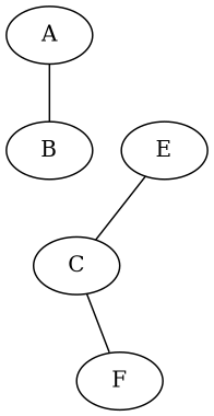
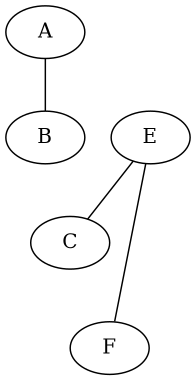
  graph {
    A
    B
    C
    E
    F
    A -- B
    B -- C [style=invis]
    E -- C
-   C -- F
+   E -- F
  }
